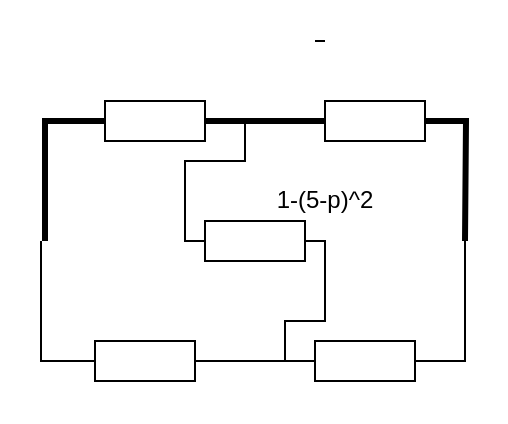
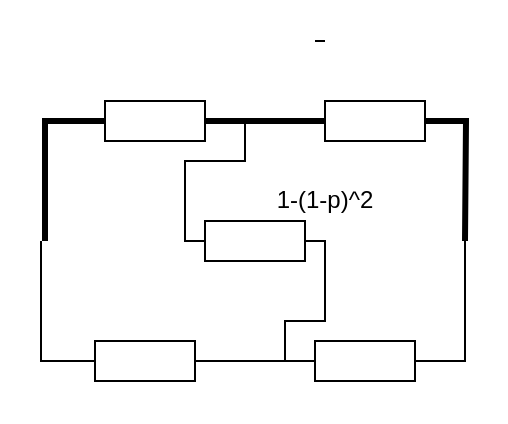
  <mxCell id="0" />
  <mxCell id="1" parent="0" />
  <mxCell id="2" style="edgeStyle=orthogonalEdgeStyle;rounded=0;orthogonalLoop=1;jettySize=auto;html=1;entryX=0;entryY=0.5;entryDx=0;entryDy=0;startArrow=none;startFill=0;endArrow=none;endFill=0;strokeWidth=3;" edge="1" parent="1" target="7"><mxGeometry relative="1" as="geometry"><mxPoint x="22" y="120" as="sourcePoint" /><Array as="points"><mxPoint x="22" y="120" /><mxPoint x="22" y="60" /></Array></mxGeometry></mxCell>
  <mxCell id="3" style="edgeStyle=orthogonalEdgeStyle;rounded=0;orthogonalLoop=1;jettySize=auto;html=1;entryX=0;entryY=0.5;entryDx=0;entryDy=0;startArrow=none;startFill=0;endArrow=none;endFill=0;strokeWidth=1;" edge="1" parent="1" target="14"><mxGeometry relative="1" as="geometry"><mxPoint x="20" y="120" as="sourcePoint" /><Array as="points"><mxPoint x="20" y="120" /><mxPoint x="20" y="180" /></Array></mxGeometry></mxCell>
  <mxCell id="4" style="edgeStyle=orthogonalEdgeStyle;rounded=0;orthogonalLoop=1;jettySize=auto;html=1;startArrow=none;startFill=0;endArrow=none;endFill=0;" edge="1" parent="1"><mxGeometry relative="1" as="geometry"><mxPoint x="157" y="20" as="sourcePoint" /><mxPoint x="162" y="20" as="targetPoint" /></mxGeometry></mxCell>
  <mxCell id="5" style="edgeStyle=orthogonalEdgeStyle;rounded=0;orthogonalLoop=1;jettySize=auto;html=1;entryX=0;entryY=0.5;entryDx=0;entryDy=0;startArrow=none;startFill=0;endArrow=none;endFill=0;" edge="1" parent="1" source="7" target="10"><mxGeometry relative="1" as="geometry" /></mxCell>
  <mxCell id="6" style="edgeStyle=orthogonalEdgeStyle;rounded=0;orthogonalLoop=1;jettySize=auto;html=1;entryX=0;entryY=0.5;entryDx=0;entryDy=0;startArrow=none;startFill=0;endArrow=none;endFill=0;strokeWidth=1;" edge="1" parent="1" target="12"><mxGeometry relative="1" as="geometry"><mxPoint x="122" y="60" as="sourcePoint" /><Array as="points"><mxPoint x="122" y="80" /><mxPoint x="92" y="80" /><mxPoint x="92" y="120" /></Array></mxGeometry></mxCell>
  <mxCell id="7" value="" style="rounded=0;whiteSpace=wrap;html=1;" vertex="1" parent="1"><mxGeometry x="52" y="50" width="50" height="20" as="geometry" /></mxCell>
  <mxCell id="8" style="edgeStyle=orthogonalEdgeStyle;rounded=0;orthogonalLoop=1;jettySize=auto;html=1;startArrow=none;startFill=0;endArrow=none;endFill=0;strokeWidth=3;" edge="1" parent="1" source="10"><mxGeometry relative="1" as="geometry"><mxPoint x="232" y="120" as="targetPoint" /></mxGeometry></mxCell>
  <mxCell id="9" value="" style="edgeStyle=orthogonalEdgeStyle;rounded=0;orthogonalLoop=1;jettySize=auto;html=1;startArrow=none;startFill=0;endArrow=none;endFill=0;strokeWidth=3;" edge="1" parent="1" source="10" target="7"><mxGeometry relative="1" as="geometry" /></mxCell>
  <mxCell id="10" value="" style="rounded=0;whiteSpace=wrap;html=1;" vertex="1" parent="1"><mxGeometry x="162" y="50" width="50" height="20" as="geometry" /></mxCell>
  <mxCell id="11" style="edgeStyle=orthogonalEdgeStyle;rounded=0;orthogonalLoop=1;jettySize=auto;html=1;startArrow=none;startFill=0;endArrow=none;endFill=0;strokeWidth=1;" edge="1" parent="1" source="12"><mxGeometry relative="1" as="geometry"><mxPoint x="142" y="180" as="targetPoint" /><Array as="points"><mxPoint x="162" y="120" /><mxPoint x="162" y="160" /><mxPoint x="142" y="160" /></Array></mxGeometry></mxCell>
  <mxCell id="12" value="" style="rounded=0;whiteSpace=wrap;html=1;" vertex="1" parent="1"><mxGeometry x="102" y="110" width="50" height="20" as="geometry" /></mxCell>
  <mxCell id="13" style="edgeStyle=orthogonalEdgeStyle;rounded=0;orthogonalLoop=1;jettySize=auto;html=1;entryX=0;entryY=0.5;entryDx=0;entryDy=0;startArrow=none;startFill=0;endArrow=none;endFill=0;strokeWidth=1;" edge="1" parent="1" source="14" target="16"><mxGeometry relative="1" as="geometry" /></mxCell>
  <mxCell id="14" value="" style="rounded=0;whiteSpace=wrap;html=1;" vertex="1" parent="1"><mxGeometry x="47" y="170" width="50" height="20" as="geometry" /></mxCell>
  <mxCell id="15" style="edgeStyle=orthogonalEdgeStyle;rounded=0;orthogonalLoop=1;jettySize=auto;html=1;startArrow=none;startFill=0;endArrow=none;endFill=0;strokeWidth=1;" edge="1" parent="1" source="16"><mxGeometry relative="1" as="geometry"><mxPoint x="232" y="120" as="targetPoint" /><Array as="points"><mxPoint x="232" y="180" /><mxPoint x="232" y="120" /></Array></mxGeometry></mxCell>
  <mxCell id="16" value="" style="rounded=0;whiteSpace=wrap;html=1;" vertex="1" parent="1"><mxGeometry x="157" y="170" width="50" height="20" as="geometry" /></mxCell>
- <mxCell id="17" value="1-(5-p)^2" style="text;html=1;align=center;verticalAlign=middle;resizable=0;points=[];autosize=1;" vertex="1" parent="1"><mxGeometry x="132" y="90" width="60" height="20" as="geometry" /></mxCell>
+ <mxCell id="17" value="1-(1-p)^2" style="text;html=1;align=center;verticalAlign=middle;resizable=0;points=[];autosize=1;" vertex="1" parent="1"><mxGeometry x="132" y="90" width="60" height="20" as="geometry" /></mxCell>
